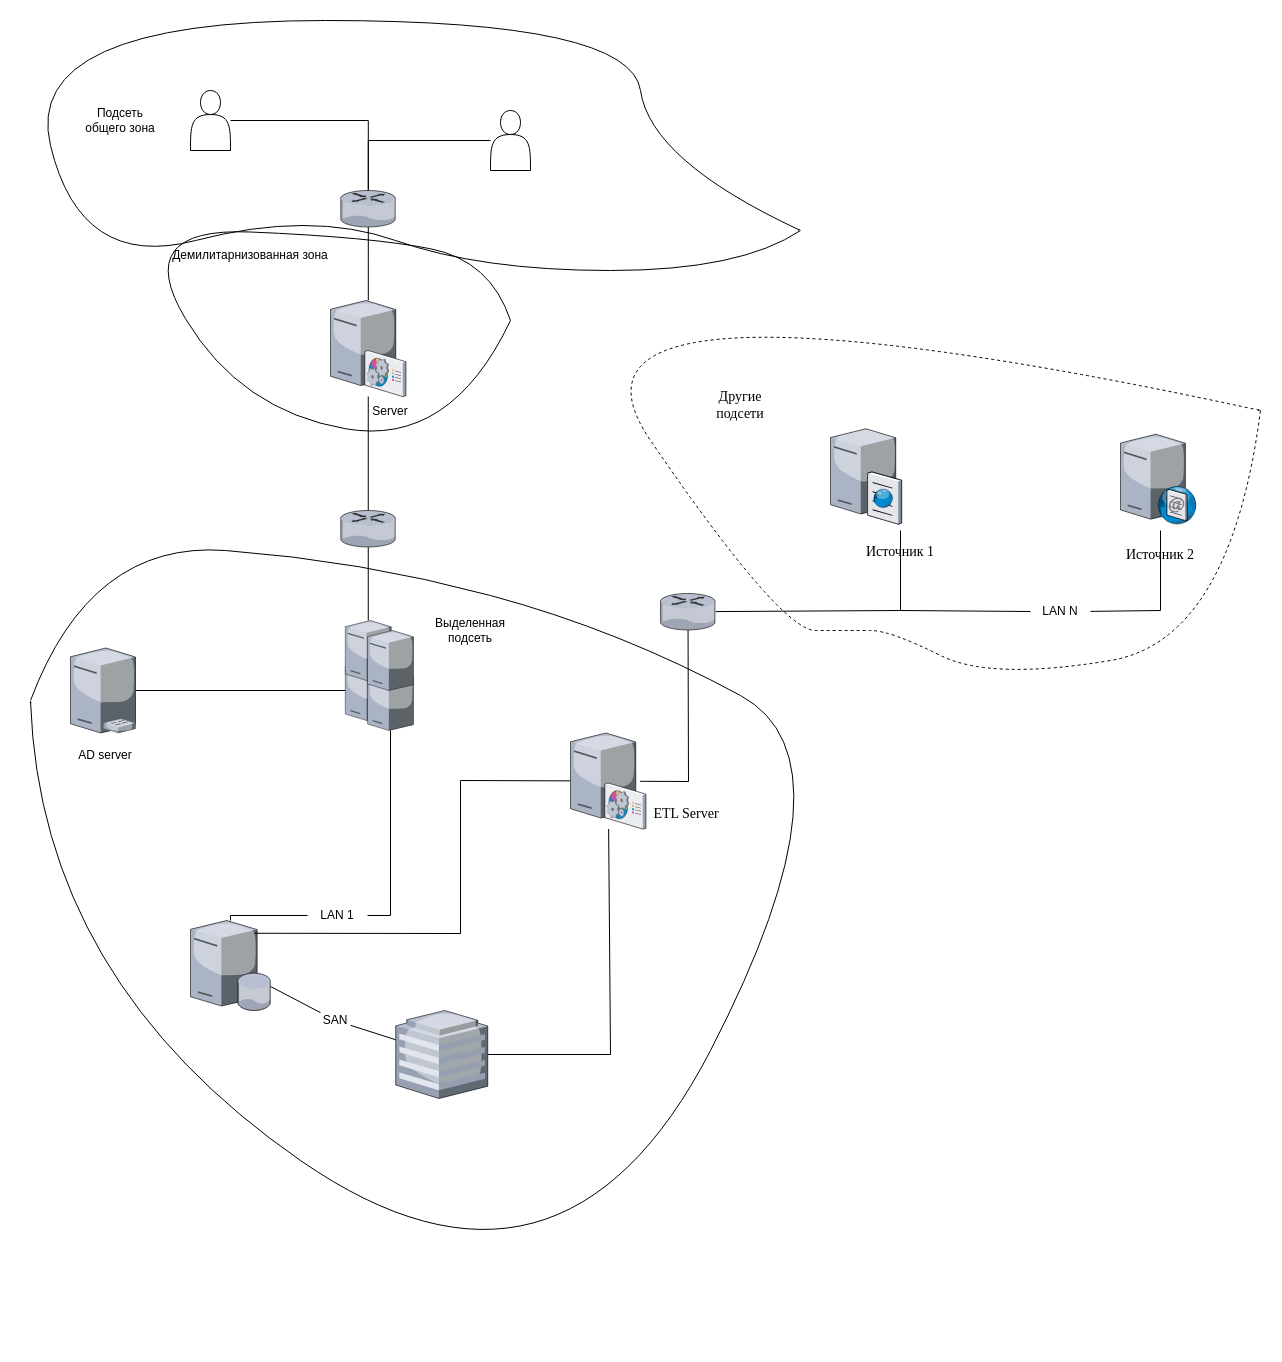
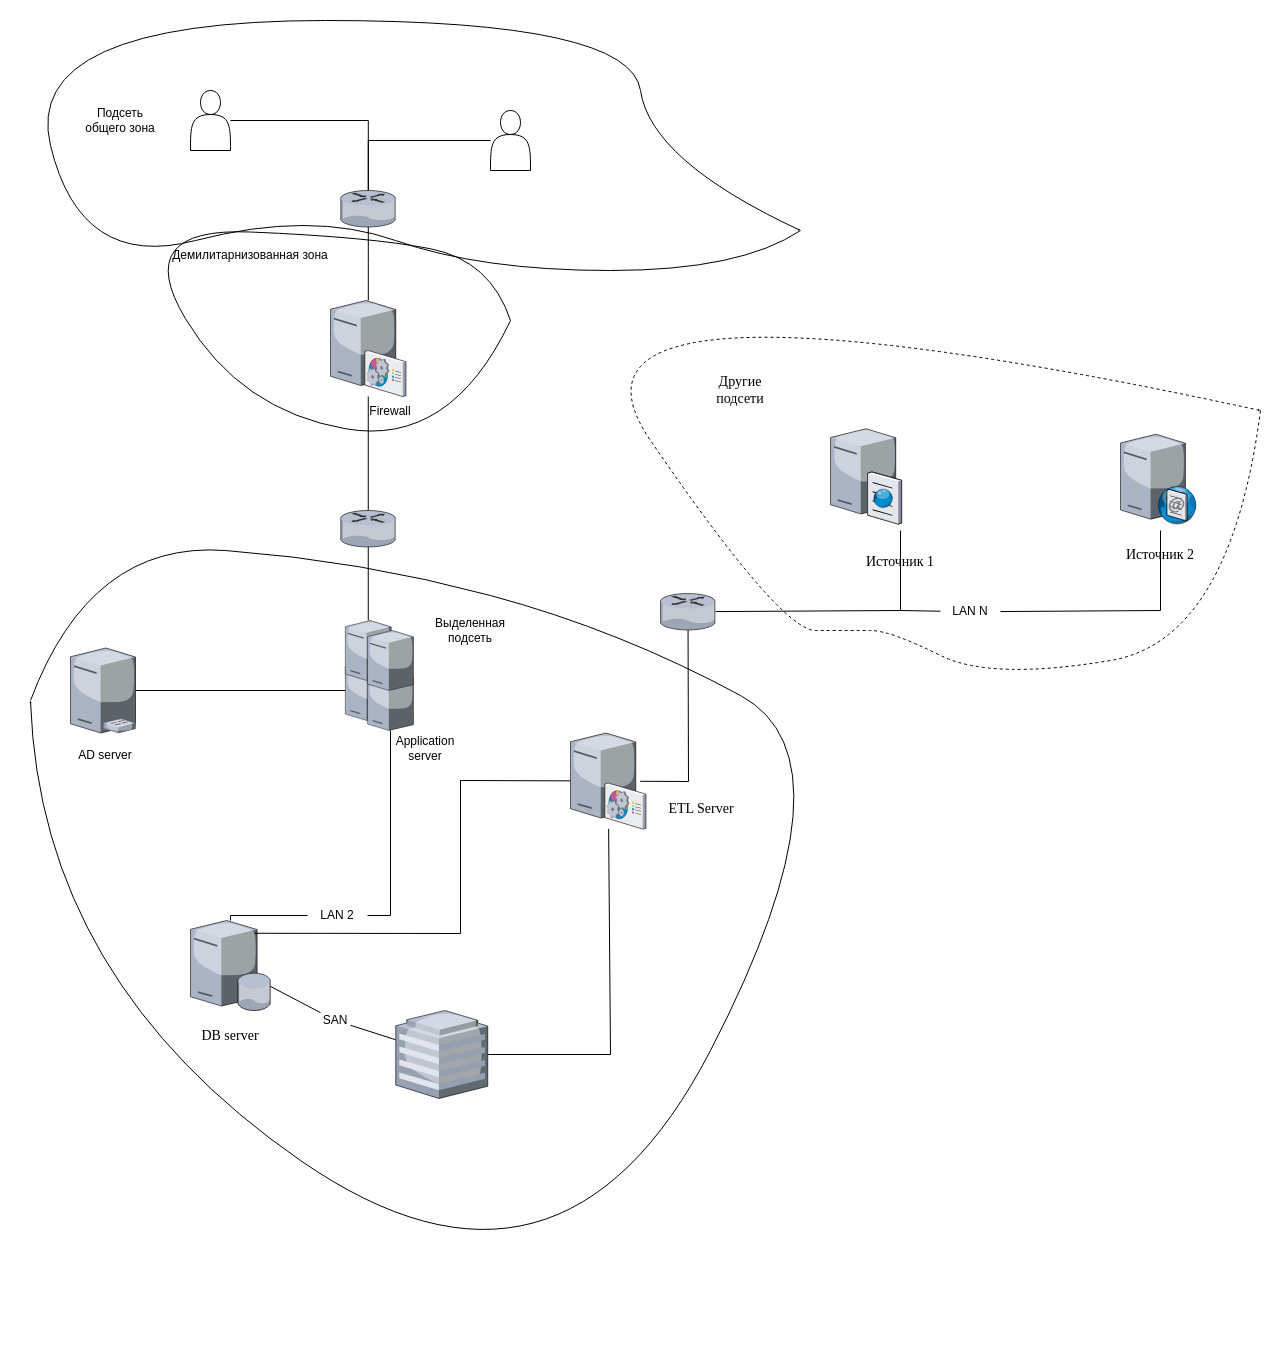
  <mxCell id="0" style=";html=1;" />
  <mxCell id="1" style=";html=1;" parent="0" />
  <mxCell id="2" style="edgeStyle=orthogonalEdgeStyle;rounded=0;orthogonalLoop=1;jettySize=auto;html=1;endArrow=none;endFill=0;" edge="1" parent="1" source="3" target="8"><mxGeometry relative="1" as="geometry" /></mxCell>
  <mxCell id="3" value="" style="shape=actor;whiteSpace=wrap;html=1;" vertex="1" parent="1"><mxGeometry x="190" y="90" width="40" height="60" as="geometry" /></mxCell>
  <mxCell id="4" style="edgeStyle=orthogonalEdgeStyle;rounded=0;orthogonalLoop=1;jettySize=auto;html=1;startArrow=none;startFill=0;endArrow=none;endFill=0;" edge="1" parent="1" source="5" target="8"><mxGeometry relative="1" as="geometry" /></mxCell>
  <mxCell id="5" value="" style="shape=actor;whiteSpace=wrap;html=1;" vertex="1" parent="1"><mxGeometry x="490" y="110" width="40" height="60" as="geometry" /></mxCell>
  <mxCell id="6" value="" style="verticalLabelPosition=bottom;sketch=0;aspect=fixed;html=1;verticalAlign=top;strokeColor=none;align=center;outlineConnect=0;shape=mxgraph.citrix.command_center;" vertex="1" parent="1"><mxGeometry x="330" y="300" width="75.5" height="96" as="geometry" /></mxCell>
  <mxCell id="7" style="edgeStyle=orthogonalEdgeStyle;rounded=0;orthogonalLoop=1;jettySize=auto;html=1;endArrow=none;endFill=0;" edge="1" parent="1" source="8" target="6"><mxGeometry relative="1" as="geometry" /></mxCell>
  <mxCell id="8" value="" style="verticalLabelPosition=bottom;sketch=0;aspect=fixed;html=1;verticalAlign=top;strokeColor=none;align=center;outlineConnect=0;shape=mxgraph.citrix.router;" vertex="1" parent="1"><mxGeometry x="340.25" y="190" width="55" height="36.5" as="geometry" /></mxCell>
  <mxCell id="9" value="&lt;div&gt;Подсеть &lt;br&gt;&lt;/div&gt;&lt;div&gt;общего зона&lt;/div&gt;" style="text;html=1;strokeColor=none;fillColor=none;align=center;verticalAlign=middle;whiteSpace=wrap;rounded=0;" vertex="1" parent="1"><mxGeometry x="50" y="105" width="140" height="30" as="geometry" /></mxCell>
  <mxCell id="10" value="Демилитарнизованная зона" style="text;html=1;strokeColor=none;fillColor=none;align=center;verticalAlign=middle;whiteSpace=wrap;rounded=0;" vertex="1" parent="1"><mxGeometry x="170" y="240" width="160" height="30" as="geometry" /></mxCell>
- <mxCell id="11" value="Server" style="text;html=1;strokeColor=none;fillColor=none;align=center;verticalAlign=middle;whiteSpace=wrap;rounded=0;" vertex="1" parent="1"><mxGeometry x="360" y="396" width="60" height="30" as="geometry" /></mxCell>
+ <mxCell id="11" value="Firewall" style="text;html=1;strokeColor=none;fillColor=none;align=center;verticalAlign=middle;whiteSpace=wrap;rounded=0;" vertex="1" parent="1"><mxGeometry x="360" y="396" width="60" height="30" as="geometry" /></mxCell>
  <mxCell id="12" style="edgeStyle=none;rounded=0;orthogonalLoop=1;jettySize=auto;html=1;startArrow=none;startFill=0;endArrow=none;endFill=0;endSize=0;strokeColor=default;" edge="1" parent="1" source="13" target="6"><mxGeometry relative="1" as="geometry" /></mxCell>
  <mxCell id="13" value="" style="verticalLabelPosition=bottom;sketch=0;aspect=fixed;html=1;verticalAlign=top;strokeColor=none;align=center;outlineConnect=0;shape=mxgraph.citrix.router;" vertex="1" parent="1"><mxGeometry x="340.25" y="510" width="55" height="36.5" as="geometry" /></mxCell>
  <mxCell id="14" value="" style="verticalLabelPosition=bottom;sketch=0;aspect=fixed;html=1;verticalAlign=top;strokeColor=none;align=center;outlineConnect=0;shape=mxgraph.citrix.license_server;" vertex="1" parent="1"><mxGeometry x="344.81" y="660" width="45.88" height="60" as="geometry" /></mxCell>
  <mxCell id="15" value="" style="verticalLabelPosition=bottom;sketch=0;aspect=fixed;html=1;verticalAlign=top;strokeColor=none;align=center;outlineConnect=0;shape=mxgraph.citrix.license_server;" vertex="1" parent="1"><mxGeometry x="367.06" y="670" width="45.88" height="60" as="geometry" /></mxCell>
  <mxCell id="16" style="edgeStyle=none;rounded=0;orthogonalLoop=1;jettySize=auto;html=1;startArrow=none;startFill=0;endArrow=none;endFill=0;endSize=0;strokeColor=default;" edge="1" parent="1" source="17" target="13"><mxGeometry relative="1" as="geometry" /></mxCell>
  <mxCell id="17" value="" style="verticalLabelPosition=bottom;sketch=0;aspect=fixed;html=1;verticalAlign=top;strokeColor=none;align=center;outlineConnect=0;shape=mxgraph.citrix.license_server;" vertex="1" parent="1"><mxGeometry x="344.81" y="620" width="45.88" height="60" as="geometry" /></mxCell>
  <mxCell id="18" value="" style="verticalLabelPosition=bottom;sketch=0;aspect=fixed;html=1;verticalAlign=top;strokeColor=none;align=center;outlineConnect=0;shape=mxgraph.citrix.license_server;" vertex="1" parent="1"><mxGeometry x="367.06" y="630" width="45.88" height="60" as="geometry" /></mxCell>
  <mxCell id="19" style="edgeStyle=none;rounded=0;orthogonalLoop=1;jettySize=auto;html=1;startArrow=none;startFill=0;endArrow=none;endFill=0;endSize=0;strokeColor=default;" edge="1" parent="1" source="20" target="14"><mxGeometry relative="1" as="geometry" /></mxCell>
  <mxCell id="20" value="" style="verticalLabelPosition=bottom;sketch=0;aspect=fixed;html=1;verticalAlign=top;strokeColor=none;align=center;outlineConnect=0;shape=mxgraph.citrix.license_server;" vertex="1" parent="1"><mxGeometry x="70" y="647.5" width="65" height="85" as="geometry" /></mxCell>
  <mxCell id="21" value="" style="verticalLabelPosition=bottom;sketch=0;aspect=fixed;html=1;verticalAlign=top;strokeColor=none;align=center;outlineConnect=0;shape=mxgraph.citrix.switch;" vertex="1" parent="1"><mxGeometry x="103" y="718.07" width="32" height="14.43" as="geometry" /></mxCell>
  <mxCell id="22" value="" style="verticalLabelPosition=bottom;sketch=0;aspect=fixed;html=1;verticalAlign=top;strokeColor=none;align=center;outlineConnect=0;shape=mxgraph.citrix.database_server;" vertex="1" parent="1"><mxGeometry x="190" y="920" width="80" height="90" as="geometry" /></mxCell>
  <mxCell id="23" style="edgeStyle=none;rounded=0;orthogonalLoop=1;jettySize=auto;html=1;startArrow=none;startFill=0;endArrow=none;endFill=0;endSize=0;strokeColor=default;exitX=1;exitY=0.5;exitDx=0;exitDy=0;" edge="1" parent="1" source="25" target="15"><mxGeometry relative="1" as="geometry"><Array as="points"><mxPoint x="390" y="915" /></Array></mxGeometry></mxCell>
  <mxCell id="24" value="" style="edgeStyle=none;rounded=0;orthogonalLoop=1;jettySize=auto;html=1;startArrow=none;startFill=0;endArrow=none;endFill=0;endSize=0;strokeColor=default;" edge="1" parent="1" source="25" target="22"><mxGeometry relative="1" as="geometry"><Array as="points"><mxPoint x="230" y="915" /></Array></mxGeometry></mxCell>
- <mxCell id="25" value="&lt;div&gt;LAN 1&lt;/div&gt;" style="text;html=1;strokeColor=none;fillColor=none;align=center;verticalAlign=middle;whiteSpace=wrap;rounded=0;" vertex="1" parent="1"><mxGeometry x="307.06" y="900" width="60" height="30" as="geometry" /></mxCell>
+ <mxCell id="25" value="&lt;div&gt;LAN 2&lt;/div&gt;" style="text;html=1;strokeColor=none;fillColor=none;align=center;verticalAlign=middle;whiteSpace=wrap;rounded=0;" vertex="1" parent="1"><mxGeometry x="307.06" y="900" width="60" height="30" as="geometry" /></mxCell>
  <mxCell id="26" style="edgeStyle=none;rounded=0;orthogonalLoop=1;jettySize=auto;html=1;exitX=0.5;exitY=1;exitDx=0;exitDy=0;startArrow=none;startFill=0;endArrow=none;endFill=0;endSize=0;strokeColor=default;" edge="1" parent="1" source="25" target="25"><mxGeometry relative="1" as="geometry" /></mxCell>
  <mxCell id="27" style="edgeStyle=none;rounded=0;orthogonalLoop=1;jettySize=auto;html=1;startArrow=none;startFill=0;endArrow=none;endFill=0;endSize=0;strokeColor=default;" edge="1" parent="1" source="29" target="22"><mxGeometry relative="1" as="geometry"><mxPoint x="200" y="1020" as="targetPoint" /></mxGeometry></mxCell>
  <mxCell id="28" style="edgeStyle=none;rounded=0;orthogonalLoop=1;jettySize=auto;html=1;startArrow=none;startFill=0;endArrow=none;endFill=0;endSize=0;strokeColor=default;" edge="1" parent="1" source="29" target="34"><mxGeometry relative="1" as="geometry" /></mxCell>
  <mxCell id="29" value="&lt;div&gt;SAN&lt;/div&gt;" style="text;html=1;strokeColor=none;fillColor=none;align=center;verticalAlign=middle;whiteSpace=wrap;rounded=0;" vertex="1" parent="1"><mxGeometry x="320" y="1010" width="30" height="20" as="geometry" /></mxCell>
  <mxCell id="30" style="edgeStyle=none;rounded=0;orthogonalLoop=1;jettySize=auto;html=1;exitX=0;exitY=0;exitDx=0;exitDy=0;startArrow=none;startFill=0;endArrow=none;endFill=0;endSize=0;strokeColor=default;" edge="1" parent="1" source="29" target="29"><mxGeometry relative="1" as="geometry" /></mxCell>
  <mxCell id="31" style="edgeStyle=none;rounded=0;orthogonalLoop=1;jettySize=auto;html=1;exitX=0;exitY=0.5;exitDx=0;exitDy=0;startArrow=none;startFill=0;endArrow=none;endFill=0;endSize=0;strokeColor=default;" edge="1" parent="1" source="29" target="29"><mxGeometry relative="1" as="geometry" /></mxCell>
  <mxCell id="32" style="edgeStyle=none;rounded=0;orthogonalLoop=1;jettySize=auto;html=1;exitX=0;exitY=1;exitDx=0;exitDy=0;startArrow=none;startFill=0;endArrow=none;endFill=0;endSize=0;strokeColor=default;" edge="1" parent="1" source="29" target="29"><mxGeometry relative="1" as="geometry" /></mxCell>
  <mxCell id="33" style="edgeStyle=none;rounded=0;orthogonalLoop=1;jettySize=auto;html=1;startArrow=none;startFill=0;endArrow=none;endFill=0;endSize=0;strokeColor=default;" edge="1" parent="1" source="34" target="37"><mxGeometry relative="1" as="geometry"><mxPoint x="610" y="930" as="targetPoint" /><Array as="points"><mxPoint x="610" y="1054" /></Array></mxGeometry></mxCell>
  <mxCell id="34" value="" style="verticalLabelPosition=bottom;sketch=0;aspect=fixed;html=1;verticalAlign=top;strokeColor=none;align=center;outlineConnect=0;shape=mxgraph.citrix.hq_enterprise;" vertex="1" parent="1"><mxGeometry x="395.25" y="1010" width="92" height="88" as="geometry" /></mxCell>
  <mxCell id="35" style="edgeStyle=none;rounded=0;orthogonalLoop=1;jettySize=auto;html=1;entryX=0.8;entryY=0.142;entryDx=0;entryDy=0;entryPerimeter=0;startArrow=none;startFill=0;endArrow=none;endFill=0;endSize=0;strokeColor=default;" edge="1" parent="1" source="37" target="22"><mxGeometry relative="1" as="geometry"><Array as="points"><mxPoint x="460" y="780" /><mxPoint x="460" y="933" /></Array></mxGeometry></mxCell>
  <mxCell id="36" style="edgeStyle=none;rounded=0;orthogonalLoop=1;jettySize=auto;html=1;startArrow=none;startFill=0;endArrow=none;endFill=0;endSize=0;strokeColor=default;exitX=0.922;exitY=0.503;exitDx=0;exitDy=0;exitPerimeter=0;" edge="1" parent="1" source="37" target="39"><mxGeometry relative="1" as="geometry"><Array as="points"><mxPoint x="688" y="781" /></Array></mxGeometry></mxCell>
  <mxCell id="37" value="" style="verticalLabelPosition=bottom;sketch=0;aspect=fixed;html=1;verticalAlign=top;strokeColor=none;align=center;outlineConnect=0;shape=mxgraph.citrix.command_center;" vertex="1" parent="1"><mxGeometry x="570" y="732.5" width="75.5" height="96" as="geometry" /></mxCell>
  <mxCell id="38" style="edgeStyle=none;rounded=0;orthogonalLoop=1;jettySize=auto;html=1;startArrow=none;startFill=0;endArrow=none;endFill=0;endSize=0;strokeColor=default;" edge="1" parent="1" source="39"><mxGeometry relative="1" as="geometry"><mxPoint x="900" y="530" as="targetPoint" /><Array as="points"><mxPoint x="900" y="610" /></Array></mxGeometry></mxCell>
  <mxCell id="39" value="" style="verticalLabelPosition=bottom;sketch=0;aspect=fixed;html=1;verticalAlign=top;strokeColor=none;align=center;outlineConnect=0;shape=mxgraph.citrix.router;" vertex="1" parent="1"><mxGeometry x="660" y="593" width="55" height="36.5" as="geometry" /></mxCell>
  <mxCell id="40" value="" style="verticalLabelPosition=bottom;sketch=0;aspect=fixed;html=1;verticalAlign=top;strokeColor=none;align=center;outlineConnect=0;shape=mxgraph.citrix.cache_server;" vertex="1" parent="1"><mxGeometry x="830" y="426" width="71" height="97.5" as="geometry" /></mxCell>
  <mxCell id="41" style="edgeStyle=none;rounded=0;orthogonalLoop=1;jettySize=auto;html=1;startArrow=none;startFill=0;endArrow=none;endFill=0;endSize=0;strokeColor=default;" edge="1" parent="1" source="43"><mxGeometry relative="1" as="geometry"><mxPoint x="900" y="610" as="targetPoint" /></mxGeometry></mxCell>
  <mxCell id="42" style="edgeStyle=none;rounded=0;orthogonalLoop=1;jettySize=auto;html=1;startArrow=none;startFill=0;endArrow=none;endFill=0;endSize=0;strokeColor=default;" edge="1" parent="1" source="43"><mxGeometry relative="1" as="geometry"><mxPoint x="1160" y="530" as="targetPoint" /><Array as="points"><mxPoint x="1160" y="610" /></Array></mxGeometry></mxCell>
- <mxCell id="43" value="&lt;div&gt;LAN N&lt;/div&gt;" style="text;html=1;strokeColor=none;fillColor=none;align=center;verticalAlign=middle;whiteSpace=wrap;rounded=0;" vertex="1" parent="1"><mxGeometry x="1030" y="596.25" width="60" height="30" as="geometry" /></mxCell>
+ <mxCell id="43" value="&lt;div&gt;LAN N&lt;/div&gt;" style="text;html=1;strokeColor=none;fillColor=none;align=center;verticalAlign=middle;whiteSpace=wrap;rounded=0;" vertex="1" parent="1"><mxGeometry x="940" y="596.25" width="60" height="30" as="geometry" /></mxCell>
  <mxCell id="44" value="" style="verticalLabelPosition=bottom;sketch=0;aspect=fixed;html=1;verticalAlign=top;strokeColor=none;align=center;outlineConnect=0;shape=mxgraph.citrix.smtp_server;" vertex="1" parent="1"><mxGeometry x="1120" y="431.5" width="76" height="92" as="geometry" /></mxCell>
  <mxCell id="45" value="Выделенная подсеть" style="text;html=1;strokeColor=none;fillColor=none;align=center;verticalAlign=middle;whiteSpace=wrap;rounded=0;" vertex="1" parent="1"><mxGeometry x="440" y="615" width="60" height="30" as="geometry" /></mxCell>
  <mxCell id="46" value="AD server" style="text;html=1;strokeColor=none;fillColor=none;align=center;verticalAlign=middle;whiteSpace=wrap;rounded=0;" vertex="1" parent="1"><mxGeometry x="75" y="740" width="60" height="30" as="geometry" /></mxCell>
- <mxCell id="49" value="ETL Server" style="text;html=1;strokeColor=none;fillColor=none;align=center;verticalAlign=middle;whiteSpace=wrap;rounded=0;fontFamily=Times New Roman;fontSize=14;" vertex="1" parent="1"><mxGeometry x="645.5" y="798.5" width="80" height="30" as="geometry" /></mxCell>
- <mxCell id="50" value="Источник 1" style="text;html=1;strokeColor=none;fillColor=none;align=center;verticalAlign=middle;whiteSpace=wrap;rounded=0;fontFamily=Times New Roman;fontSize=14;" vertex="1" parent="1"><mxGeometry x="860" y="536.5" width="80" height="30" as="geometry" /></mxCell>
+ <mxCell id="47" value="Application server" style="text;html=1;strokeColor=none;fillColor=none;align=center;verticalAlign=middle;whiteSpace=wrap;rounded=0;" vertex="1" parent="1"><mxGeometry x="395.25" y="732.5" width="60" height="30" as="geometry" /></mxCell>
+ <mxCell id="48" value="&lt;p style=&quot;font-size: 14px;&quot;&gt;&lt;font style=&quot;font-size: 14px;&quot; face=&quot;Times New Roman&quot;&gt;DB server&lt;/font&gt;&lt;br style=&quot;font-size: 14px;&quot;&gt;&lt;/p&gt;" style="text;html=1;strokeColor=none;fillColor=none;align=center;verticalAlign=middle;whiteSpace=wrap;rounded=0;fontSize=14;" vertex="1" parent="1"><mxGeometry x="200" y="1020" width="60" height="30" as="geometry" /></mxCell>
+ <mxCell id="49" value="ETL Server" style="text;html=1;strokeColor=none;fillColor=none;align=center;verticalAlign=middle;whiteSpace=wrap;rounded=0;fontFamily=Times New Roman;fontSize=14;" vertex="1" parent="1"><mxGeometry x="660.5" y="793.5" width="80" height="30" as="geometry" /></mxCell>
+ <mxCell id="50" value="Источник 1" style="text;html=1;strokeColor=none;fillColor=none;align=center;verticalAlign=middle;whiteSpace=wrap;rounded=0;fontFamily=Times New Roman;fontSize=14;" vertex="1" parent="1"><mxGeometry x="860" y="546.5" width="80" height="30" as="geometry" /></mxCell>
  <mxCell id="51" value="Источник 2" style="text;html=1;strokeColor=none;fillColor=none;align=center;verticalAlign=middle;whiteSpace=wrap;rounded=0;fontFamily=Times New Roman;fontSize=14;" vertex="1" parent="1"><mxGeometry x="1120" y="540" width="80" height="30" as="geometry" /></mxCell>
- <mxCell id="52" value="&lt;div&gt;Другие подсети&lt;/div&gt;" style="text;html=1;strokeColor=none;fillColor=none;align=center;verticalAlign=middle;whiteSpace=wrap;rounded=0;fontFamily=Times New Roman;fontSize=14;" vertex="1" parent="1"><mxGeometry x="710" y="390" width="60" height="30" as="geometry" /></mxCell>
+ <mxCell id="52" value="&lt;div&gt;Другие подсети&lt;/div&gt;" style="text;html=1;strokeColor=none;fillColor=none;align=center;verticalAlign=middle;whiteSpace=wrap;rounded=0;fontFamily=Times New Roman;fontSize=14;" vertex="1" parent="1"><mxGeometry x="710" y="375" width="60" height="30" as="geometry" /></mxCell>
  <mxCell id="53" value="" style="curved=1;endArrow=classic;html=1;rounded=0;fontFamily=Times New Roman;fontSize=14;endSize=0;strokeColor=default;" edge="1" parent="1"><mxGeometry width="50" height="50" relative="1" as="geometry"><mxPoint x="800" y="230" as="sourcePoint" /><mxPoint x="800" y="230" as="targetPoint" /><Array as="points"><mxPoint x="740" y="270" /><mxPoint x="480" y="270" /><mxPoint x="310" y="210" /><mxPoint x="80" y="270" /><mxPoint x="20" y="20" /><mxPoint x="630" y="20" /><mxPoint x="650" y="160" /></Array></mxGeometry></mxCell>
  <mxCell id="54" value="" style="curved=1;endArrow=none;html=1;rounded=0;fontFamily=Times New Roman;fontSize=14;endSize=0;strokeColor=default;endFill=0;" edge="1" parent="1"><mxGeometry width="50" height="50" relative="1" as="geometry"><mxPoint x="510" y="320" as="sourcePoint" /><mxPoint x="510" y="320" as="targetPoint" /><Array as="points"><mxPoint x="450" y="446.5" /><mxPoint x="240" y="410" /><mxPoint x="130" y="226.5" /><mxPoint x="370" y="236.5" /><mxPoint x="490" y="260" /></Array></mxGeometry></mxCell>
  <mxCell id="55" value="" style="curved=1;endArrow=classic;html=1;rounded=0;fontFamily=Times New Roman;fontSize=14;endSize=0;strokeColor=default;" edge="1" parent="1"><mxGeometry width="50" height="50" relative="1" as="geometry"><mxPoint x="30" y="700" as="sourcePoint" /><mxPoint x="30" y="700" as="targetPoint" /><Array as="points"><mxPoint x="90" y="540" /><mxPoint x="360" y="560" /><mxPoint x="620" y="630" /><mxPoint x="860" y="760" /><mxPoint x="560" y="1340" /><mxPoint x="40" y="980" /></Array></mxGeometry></mxCell>
  <mxCell id="56" value="" style="curved=1;endArrow=classic;html=1;rounded=0;fontFamily=Times New Roman;fontSize=14;endSize=0;strokeColor=default;dashed=1;" edge="1" parent="1"><mxGeometry width="50" height="50" relative="1" as="geometry"><mxPoint x="1260" y="410" as="sourcePoint" /><mxPoint x="1260" y="410" as="targetPoint" /><Array as="points"><mxPoint x="1230" y="640" /><mxPoint x="990" y="680" /><mxPoint x="890" y="630" /><mxPoint x="850" y="630" /><mxPoint x="780" y="630" /><mxPoint x="520" y="250" /></Array></mxGeometry></mxCell>
